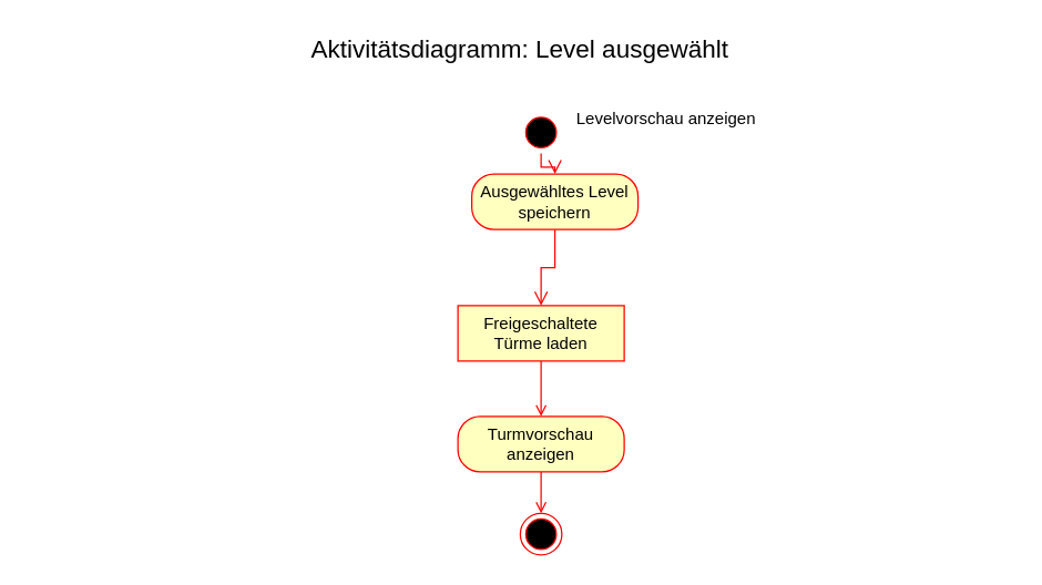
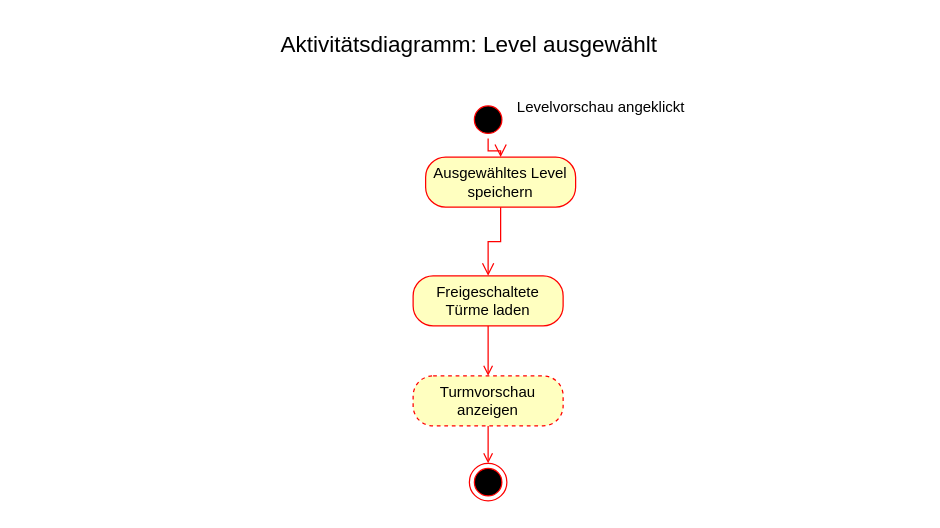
  <mxCell id="0" />
  <mxCell id="1" parent="0" />
  <mxCell id="2" value="" style="ellipse;html=1;shape=startState;fillColor=#000000;strokeColor=#ff0000;" parent="1" vertex="1"><mxGeometry x="375" y="80" width="30" height="30" as="geometry" /></mxCell>
  <mxCell id="3" value="" style="edgeStyle=orthogonalEdgeStyle;html=1;verticalAlign=bottom;endArrow=open;endSize=8;strokeColor=#ff0000;rounded=0;entryX=0.5;entryY=0;entryDx=0;entryDy=0;" parent="1" source="2" target="4" edge="1"><mxGeometry relative="1" as="geometry"><mxPoint x="390" y="180" as="targetPoint" /></mxGeometry></mxCell>
  <mxCell id="4" value="Ausgewähltes Level speichern" style="rounded=1;whiteSpace=wrap;html=1;arcSize=40;fontColor=#000000;fillColor=#ffffc0;strokeColor=#ff0000;" parent="1" vertex="1"><mxGeometry x="340" y="125" width="120" height="40" as="geometry" /></mxCell>
  <mxCell id="5" value="" style="edgeStyle=orthogonalEdgeStyle;html=1;verticalAlign=bottom;endArrow=open;endSize=8;strokeColor=#ff0000;rounded=0;entryX=0.5;entryY=0;entryDx=0;entryDy=0;" parent="1" source="4" target="7" edge="1"><mxGeometry relative="1" as="geometry"><mxPoint x="390" y="220" as="targetPoint" /></mxGeometry></mxCell>
  <mxCell id="6" style="edgeStyle=orthogonalEdgeStyle;rounded=0;orthogonalLoop=1;jettySize=auto;html=1;exitX=0.5;exitY=1;exitDx=0;exitDy=0;strokeColor=#FF0000;endArrow=open;endFill=0;entryX=0.5;entryY=0;entryDx=0;entryDy=0;" parent="1" source="7" target="10" edge="1"><mxGeometry relative="1" as="geometry"><mxPoint x="390" y="280" as="targetPoint" /></mxGeometry></mxCell>
- <mxCell id="7" value="Freigeschaltete Türme laden" style="whiteSpace=wrap;html=1;arcSize=40;fontColor=#000000;fillColor=#ffffc0;strokeColor=#ff0000;rounded=0;" parent="1" vertex="1"><mxGeometry x="330" y="220" width="120" height="40" as="geometry" /></mxCell>
+ <mxCell id="7" value="Freigeschaltete Türme laden" style="rounded=1;whiteSpace=wrap;html=1;arcSize=40;fontColor=#000000;fillColor=#ffffc0;strokeColor=#ff0000;" parent="1" vertex="1"><mxGeometry x="330" y="220" width="120" height="40" as="geometry" /></mxCell>
  <mxCell id="8" value="" style="ellipse;html=1;shape=endState;fillColor=#000000;strokeColor=#ff0000;" parent="1" vertex="1"><mxGeometry x="375" y="370" width="30" height="30" as="geometry" /></mxCell>
- <mxCell id="9" value="Levelvorschau anzeigen" style="text;html=1;align=center;verticalAlign=middle;resizable=0;points=[];autosize=1;strokeColor=none;fillColor=none;" parent="1" vertex="1"><mxGeometry x="400" y="70" width="160" height="30" as="geometry" /></mxCell>
- <mxCell id="10" value="Turmvorschau anzeigen" style="rounded=1;whiteSpace=wrap;html=1;arcSize=40;fontColor=#000000;fillColor=#ffffc0;strokeColor=#ff0000;" parent="1" vertex="1"><mxGeometry x="330" y="300" width="120" height="40" as="geometry" /></mxCell>
+ <mxCell id="9" value="Levelvorschau angeklickt" style="text;html=1;align=center;verticalAlign=middle;resizable=0;points=[];autosize=1;strokeColor=none;fillColor=none;" parent="1" vertex="1"><mxGeometry x="400" y="70" width="160" height="30" as="geometry" /></mxCell>
+ <mxCell id="10" value="Turmvorschau anzeigen" style="rounded=1;whiteSpace=wrap;html=1;arcSize=40;fontColor=#000000;fillColor=#ffffc0;strokeColor=#ff0000;dashed=1;" parent="1" vertex="1"><mxGeometry x="330" y="300" width="120" height="40" as="geometry" /></mxCell>
  <mxCell id="11" style="edgeStyle=orthogonalEdgeStyle;rounded=0;orthogonalLoop=1;jettySize=auto;html=1;exitX=0.5;exitY=1;exitDx=0;exitDy=0;strokeColor=#FF0000;endArrow=open;endFill=0;entryX=0.5;entryY=0;entryDx=0;entryDy=0;" parent="1" source="10" target="8" edge="1"><mxGeometry relative="1" as="geometry"><mxPoint x="400" y="310" as="targetPoint" /><mxPoint x="400" y="270" as="sourcePoint" /></mxGeometry></mxCell>
  <mxCell id="12" value="Aktivitätsdiagramm: Level ausgewählt" style="text;html=1;strokeColor=none;fillColor=none;align=center;verticalAlign=middle;whiteSpace=wrap;rounded=0;fontSize=18;" vertex="1" parent="1"><mxGeometry x="20" y="20" width="710" height="30" as="geometry" /></mxCell>
